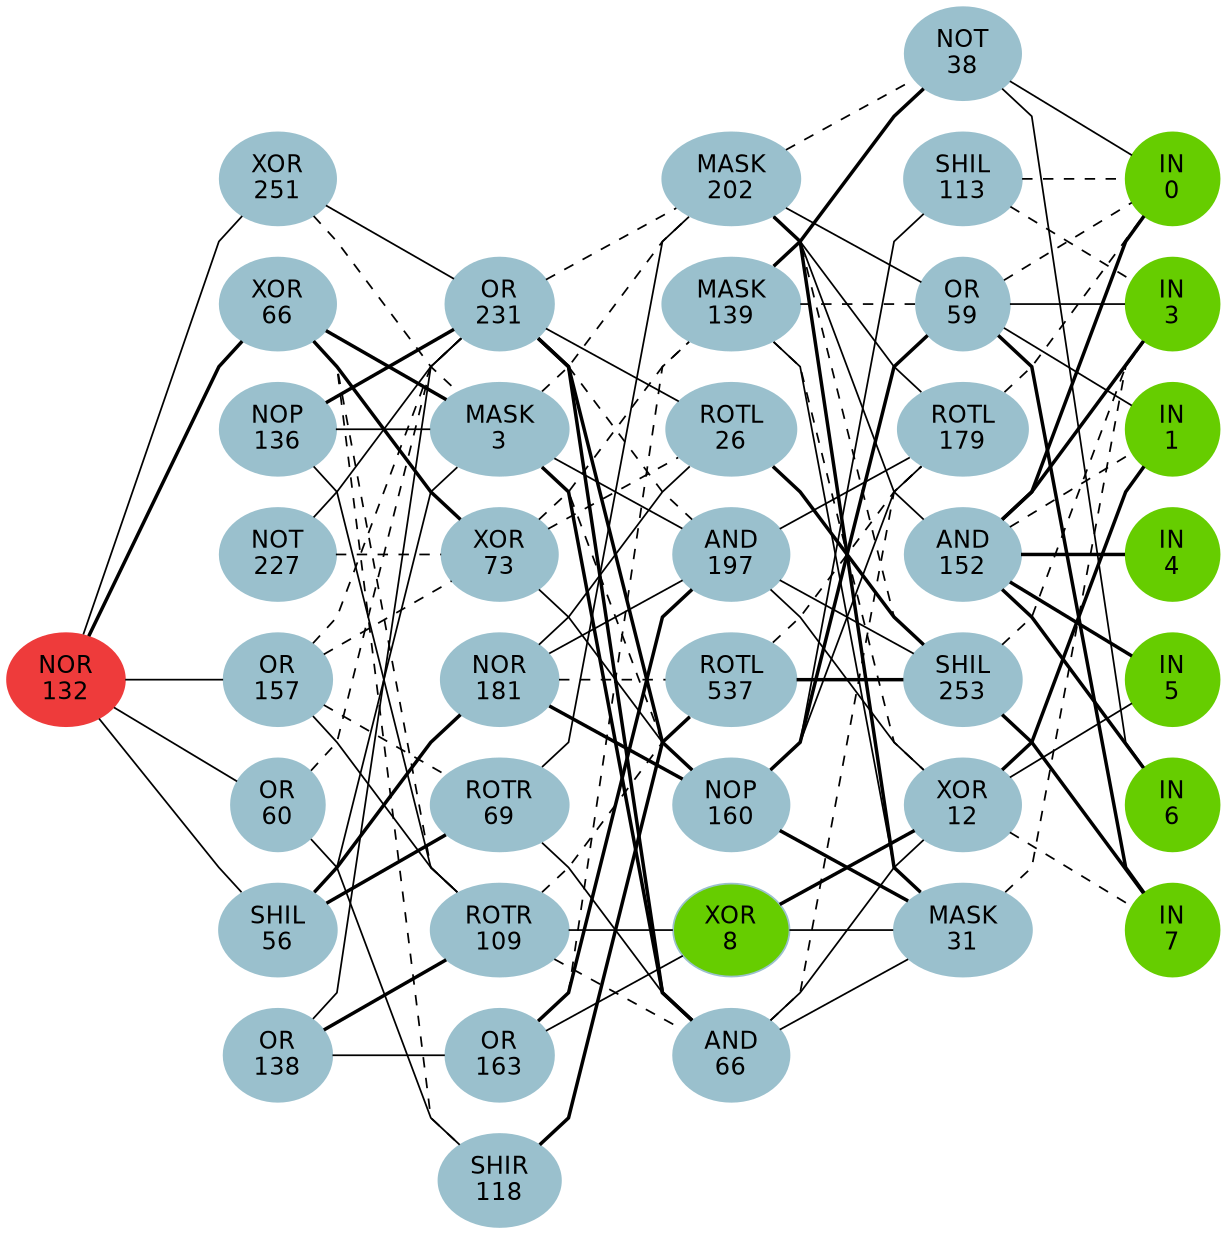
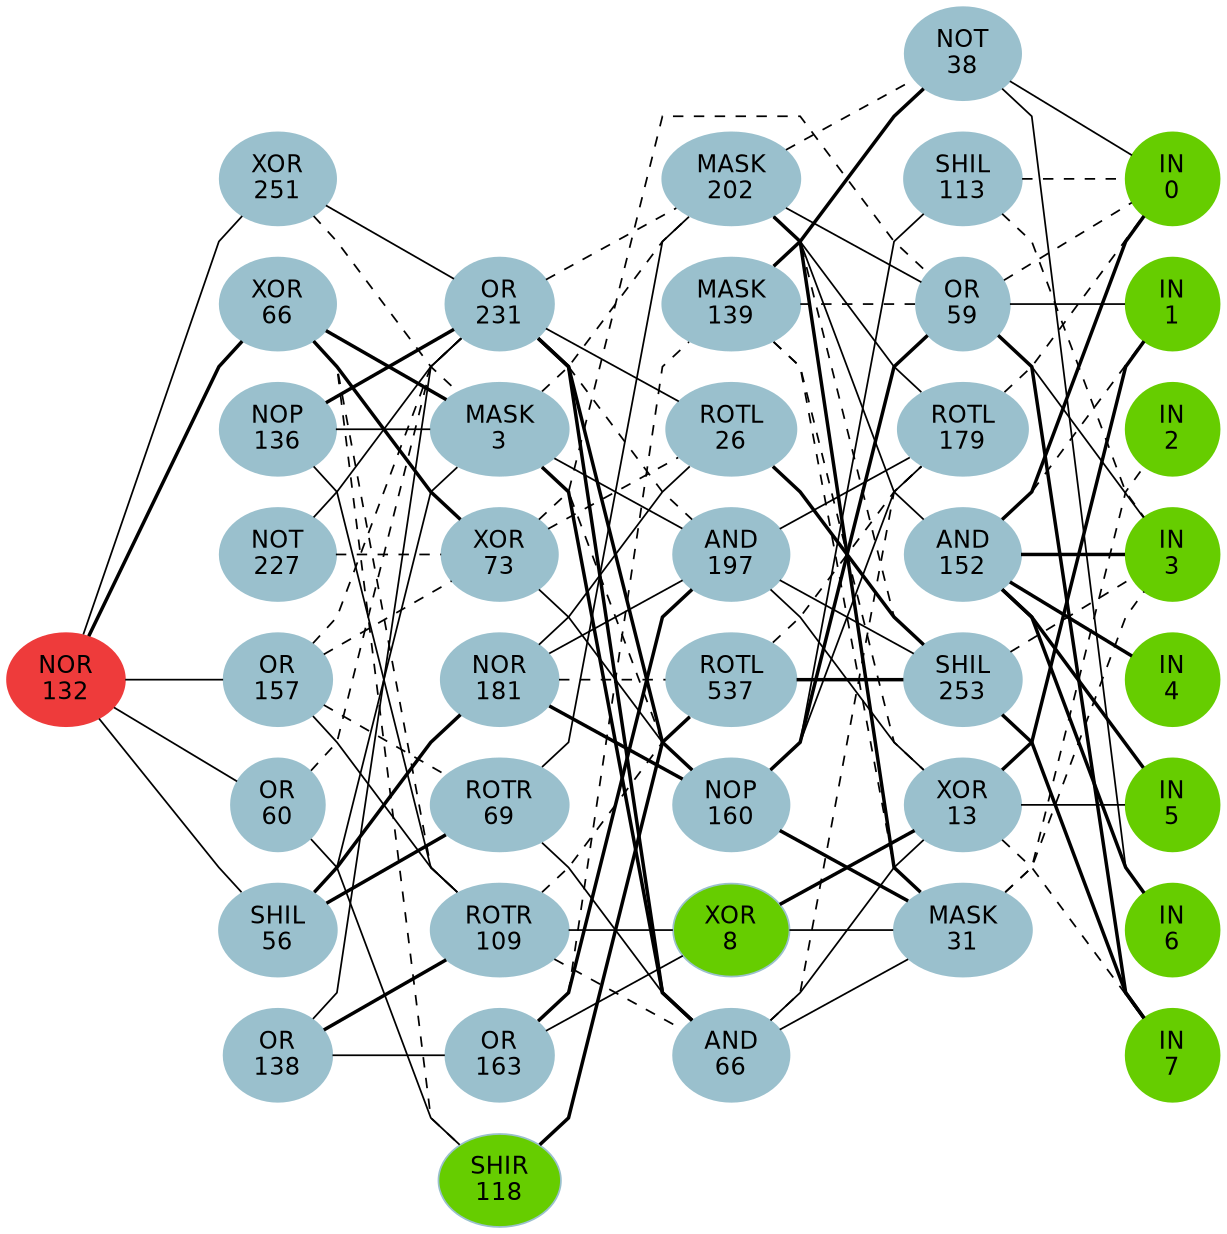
  graph {
    fontname="DejaVu Sans"
    ordering=out
    rankdir=LR
    ranksep=0.75
    splines=polyline
    node [color=lightblue3 fontname="DejaVu Sans" style=filled]
    edge [fontname="DejaVu Sans" style=solid]
    n1 [color=chartreuse3 label="IN\n0"]
    n2 [color=chartreuse3 label="IN\n1"]
+   n3 [color=chartreuse3 label="IN\n2"]
    n4 [color=chartreuse3 label="IN\n3"]
    n5 [color=chartreuse3 label="IN\n4"]
    n6 [color=chartreuse3 label="IN\n5"]
    n7 [color=chartreuse3 label="IN\n6"]
    n8 [color=chartreuse3 label="IN\n7"]
    n9 [label="NOT\n38"]
    n10 [label="SHIL\n113"]
    n11 [label="OR\n59"]
    n12 [label="ROTL\n179"]
    n13 [label="AND\n152"]
    n14 [label="SHIL\n253"]
-   n15 [label="XOR\n12"]
+   n15 [label="XOR\n13"]
    n16 [label="MASK\n31"]
    n17 [label="MASK\n202"]
    n18 [label="MASK\n139"]
    n19 [label="ROTL\n26"]
    n20 [label="AND\n197"]
    n21 [label="ROTL\n537"]
    n22 [label="NOP\n160"]
    n23 [fillcolor=chartreuse3 label="XOR\n8"]
    n24 [label="AND\n66"]
    n25 [label="OR\n231"]
    n26 [label="MASK\n3"]
    n27 [label="XOR\n73"]
    n28 [label="NOR\n181"]
    n29 [label="ROTR\n69"]
    n30 [label="ROTR\n109"]
    n31 [label="OR\n163"]
-   n32 [label="SHIR\n118"]
+   n32 [label="SHIR\n118" fillcolor=chartreuse3]
    n33 [label="XOR\n251"]
    n34 [label="XOR\n66"]
    n35 [label="NOP\n136"]
    n36 [label="NOT\n227"]
    n37 [label="OR\n157"]
    n38 [label="OR\n60"]
    n39 [label="SHIL\n56"]
    n40 [label="OR\n138"]
    n41 [color=brown2 label="NOR\n132"]
    subgraph sub_1 {
      rank=same
      n1
      n2
+     n3
      n4
      n5
      n6
      n7
      n8
    }
    subgraph sub_2 {
      rank=same
      n9
      n10
      n11
      n12
      n13
      n14
      n15
      n16
    }
    subgraph sub_3 {
      rank=same
      n17
      n18
      n19
      n20
      n21
      n22
      n23
      n24
    }
    subgraph sub_4 {
      rank=same
      n25
      n26
      n27
      n28
      n29
      n30
      n31
      n32
    }
    subgraph sub_5 {
      rank=same
      n33
      n34
      n35
      n36
      n37
      n38
      n39
      n40
    }
    subgraph sub_6 {
      rank=same
      n41
    }
    n1 -- n2 [style=invis]
+   n2 -- n3 [style=invis]
+   n3 -- n4 [style=invis]
    n4 -- n5 [style=invis]
    n5 -- n6 [style=invis]
    n6 -- n7 [style=invis]
    n7 -- n8 [style=invis]
    n9 -- n1
    n9 -- n7
    n9 -- n10 [style=invis]
    n10 -- n1 [style=dashed]
    n10 -- n4 [style=dashed]
    n10 -- n11 [style=invis]
    n11 -- n1 [style=dashed]
    n11 -- n2
    n11 -- n4
    n11 -- n8 [style=bold]
    n11 -- n12 [style=invis]
    n12 -- n1 [style=dashed]
    n12 -- n13 [style=invis]
    n13 -- n1 [style=bold]
    n13 -- n2 [style=dashed]
    n13 -- n4 [style=bold]
    n13 -- n5 [style=bold]
    n13 -- n6 [style=bold]
    n13 -- n7 [style=bold]
    n13 -- n14 [style=invis]
    n14 -- n4 [style=dashed]
    n14 -- n8 [style=bold]
    n14 -- n15 [style=invis]
    n15 -- n2 [style=bold]
    n15 -- n6
    n15 -- n8 [style=dashed]
    n15 -- n16 [style=invis]
+   n16 -- n3 [style=dashed]
    n16 -- n4 [style=dashed]
    n17 -- n9 [style=dashed]
    n17 -- n11
    n17 -- n12
    n17 -- n13
    n17 -- n14 [style=dashed]
    n17 -- n16 [style=bold]
    n17 -- n18 [style=invis]
    n18 -- n9 [style=bold]
    n18 -- n11 [style=dashed]
    n18 -- n15 [style=dashed]
-   n18 -- n16
+   n18 -- n16 [style=dashed]
    n18 -- n19 [style=invis]
    n19 -- n14 [style=bold]
    n19 -- n20 [style=invis]
    n20 -- n12
    n20 -- n14
    n20 -- n15
    n20 -- n21 [style=invis]
    n21 -- n12 [style=dashed]
    n21 -- n14 [style=bold]
    n21 -- n22 [style=invis]
    n22 -- n10
    n22 -- n11 [style=bold]
    n22 -- n12
    n22 -- n16 [style=bold]
    n22 -- n23 [style=invis]
    n23 -- n15 [style=bold]
    n23 -- n16
    n23 -- n24 [style=invis]
    n24 -- n12 [style=dashed]
    n24 -- n15
    n24 -- n16
    n25 -- n17 [style=dashed]
    n25 -- n19
    n25 -- n20 [style=dashed]
    n25 -- n22 [style=bold]
    n25 -- n24 [style=bold]
    n25 -- n26 [style=invis]
    n26 -- n17 [style=dashed]
    n26 -- n20
    n26 -- n22 [style=dashed]
    n26 -- n24 [style=bold]
    n26 -- n27 [style=invis]
-   n27 -- n18 [style=dashed]
+   n27 -- n11 [style=dashed]
    n27 -- n19 [style=dashed]
    n27 -- n22
    n27 -- n28 [style=invis]
    n28 -- n19
    n28 -- n20
    n28 -- n21 [style=dashed]
    n28 -- n22 [style=bold]
    n28 -- n29 [style=invis]
    n29 -- n17
    n29 -- n24
    n29 -- n30 [style=invis]
    n30 -- n21 [style=dashed]
    n30 -- n23
    n30 -- n24 [style=dashed]
    n30 -- n31 [style=invis]
    n31 -- n18 [style=dashed]
    n31 -- n20 [style=bold]
    n31 -- n23
    n31 -- n32 [style=invis]
    n32 -- n21 [style=bold]
    n33 -- n25
    n33 -- n26 [style=dashed]
    n33 -- n34 [style=invis]
    n34 -- n26 [style=bold]
    n34 -- n27 [style=bold]
    n34 -- n30 [style=dashed]
    n34 -- n32 [style=dashed]
    n34 -- n35 [style=invis]
    n35 -- n25 [style=bold]
    n35 -- n26
    n35 -- n30
    n35 -- n36 [style=invis]
    n36 -- n25
    n36 -- n27 [style=dashed]
    n36 -- n37 [style=invis]
    n37 -- n25 [style=dashed]
    n37 -- n27 [style=dashed]
    n37 -- n29 [style=dashed]
    n37 -- n30
    n37 -- n38 [style=invis]
    n38 -- n25 [style=dashed]
    n38 -- n32
    n38 -- n39 [style=invis]
    n39 -- n26
    n39 -- n28 [style=bold]
    n39 -- n29 [style=bold]
    n39 -- n40 [style=invis]
    n40 -- n25
    n40 -- n30 [style=bold]
    n40 -- n31
    n41 -- n33
    n41 -- n34 [style=bold]
    n41 -- n37
    n41 -- n38
    n41 -- n39
    n41 -- n41 [style=invis]
  }
